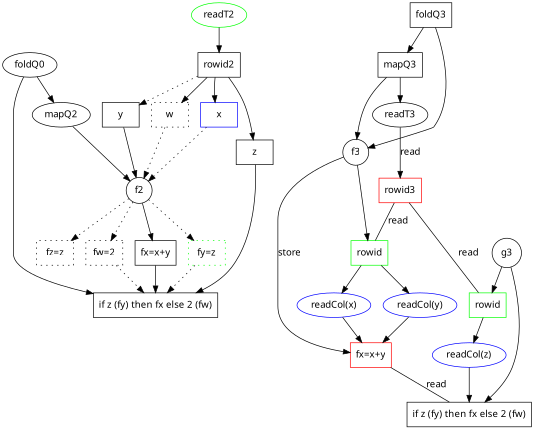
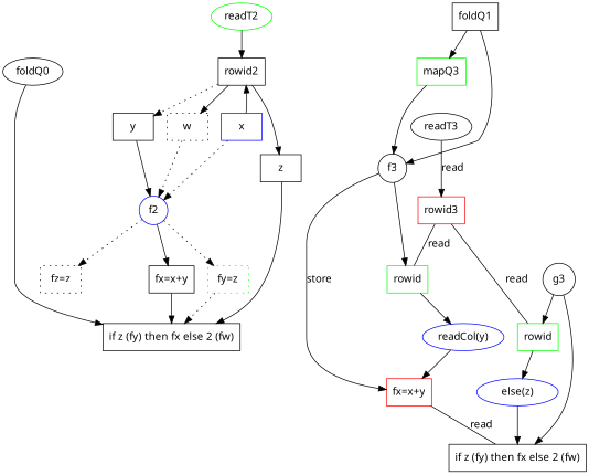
  digraph {
    fontname="Noto Sans"
    node [fontname="Noto Sans" shape=rect]
    edge [fontname="Noto Sans"]
    n1 [label=foldQ0 shape=""]
-   mapQ2 [shape=""]
    n3 [label="if z (fy) then fx else 2 (fw)"]
-   f2 [shape=circle]
+   f2 [shape=circle color=blue]
    readT2 [color=green shape=""]
    rowid2
-   n7 [label="fw=2" style=dotted]
    n8 [label="fx=x+y"]
    n9 [color=green label="fy=z" style=dotted]
    n10 [label="fz=z" style=dotted]
    w [style=dotted]
    x [color=blue]
    y
    z
-   foldQ3
-   mapQ3
+   foldQ3 [label=foldQ1]
+   mapQ3 [color=green]
    f3 [shape=circle]
    readT3 [shape=ellipse]
    g3 [shape=circle]
    n20 [color=green label=rowid]
    n21 [label="if z (fy) then fx else 2 (fw)"]
    rowid3 [color=red]
    n23 [color=green label=rowid]
    n24 [color=red label="fx=x+y"]
-   n25 [color=blue label="readCol(z)" shape=ellipse]
-   n26 [color=blue label="readCol(x)" shape=ellipse]
+   n25 [color=blue label="else(z)" shape=ellipse]
    n27 [color=blue label="readCol(y)" shape=ellipse]
-   n1 -> mapQ2
    n1 -> n3
-   mapQ2 -> f2
-   f2 -> n7 [style=dotted]
    f2 -> n8
    f2 -> n9 [style=dotted]
    f2 -> n10 [style=dotted]
    readT2 -> rowid2
    rowid2 -> w
-   rowid2 -> x
+   x -> rowid2
    rowid2 -> y [style=dotted]
    rowid2 -> z
-   n7 -> n3 [style=dotted]
    n8 -> n3
    n9 -> n3 [style=dotted]
    w -> f2 [style=dotted]
    x -> f2 [style=dotted]
    y -> f2
    z -> n3
    foldQ3 -> mapQ3
    foldQ3 -> f3
    mapQ3 -> f3
-   mapQ3 -> readT3
    f3 -> n23
    f3 -> n24 [label=store]
    readT3 -> rowid3 [label=read]
    g3 -> n20
    g3 -> n21
    n20 -> n25
    rowid3 -> n20 [arrowhead=none label=read]
    rowid3 -> n23 [arrowhead=none label=read]
-   n23 -> n26
    n23 -> n27
    n24 -> n21 [arrowhead=none label=read]
    n25 -> n21
-   n26 -> n24
    n27 -> n24
  }
